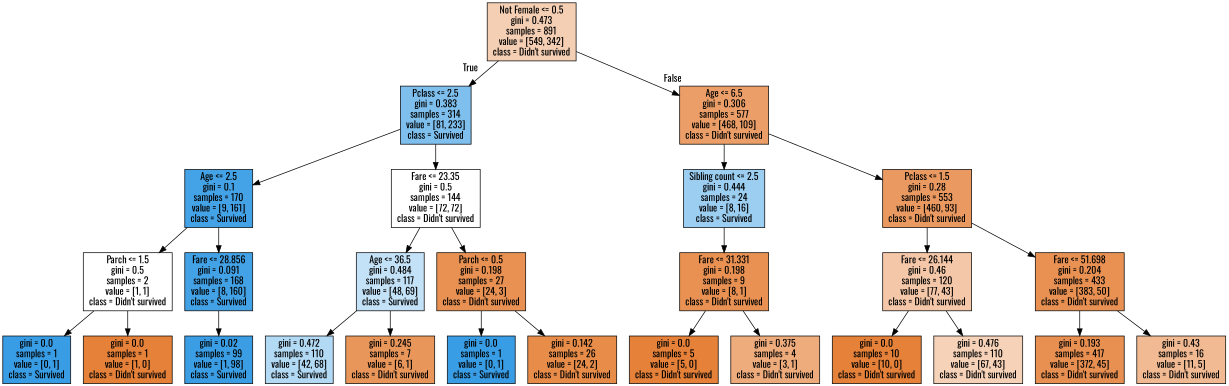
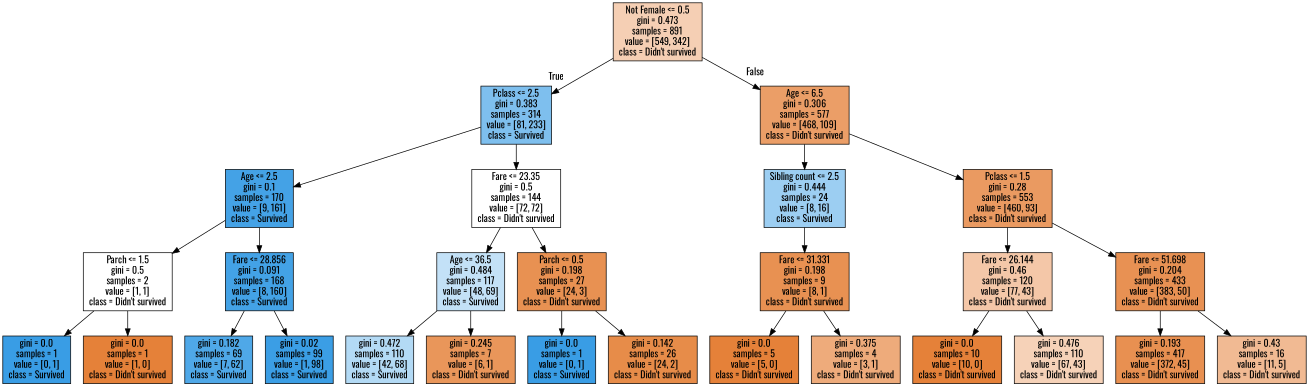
  digraph {
    fontname=Oswald
    node [color=black fillcolor="#e58139" fontname=Oswald shape=box style=filled]
    edge [fontname=Oswald]
    n1 [fillcolor="#f5cfb4" label="Not Female <= 0.5\ngini = 0.473\nsamples = 891\nvalue = [549, 342]\nclass = Didn't survived"]
    n2 [fillcolor="#7ebfee" label="Pclass <= 2.5\ngini = 0.383\nsamples = 314\nvalue = [81, 233]\nclass = Survived"]
    n3 [fillcolor="#eb9e67" label="Age <= 6.5\ngini = 0.306\nsamples = 577\nvalue = [468, 109]\nclass = Didn't survived"]
    n4 [fillcolor="#44a2e6" label="Age <= 2.5\ngini = 0.1\nsamples = 170\nvalue = [9, 161]\nclass = Survived"]
    n5 [fillcolor="#ffffff" label="Fare <= 23.35\ngini = 0.5\nsamples = 144\nvalue = [72, 72]\nclass = Didn't survived"]
    n6 [fillcolor="#9ccef2" label="Sibling count <= 2.5\ngini = 0.444\nsamples = 24\nvalue = [8, 16]\nclass = Survived"]
    n7 [fillcolor="#ea9a61" label="Pclass <= 1.5\ngini = 0.28\nsamples = 553\nvalue = [460, 93]\nclass = Didn't survived"]
    n8 [fillcolor="#ffffff" label="Parch <= 1.5\ngini = 0.5\nsamples = 2\nvalue = [1, 1]\nclass = Didn't survived"]
    n9 [fillcolor="#43a2e6" label="Fare <= 28.856\ngini = 0.091\nsamples = 168\nvalue = [8, 160]\nclass = Survived"]
    n10 [fillcolor="#c3e1f7" label="Age <= 36.5\ngini = 0.484\nsamples = 117\nvalue = [48, 69]\nclass = Survived"]
    n11 [fillcolor="#e89152" label="Parch <= 0.5\ngini = 0.198\nsamples = 27\nvalue = [24, 3]\nclass = Didn't survived"]
    n12 [fillcolor="#399de5" label="gini = 0.0\nsamples = 1\nvalue = [0, 1]\nclass = Survived"]
    n13 [label="gini = 0.0\nsamples = 1\nvalue = [1, 0]\nclass = Didn't survived"]
+   n14 [fillcolor="#4fa8e8" label="gini = 0.182\nsamples = 69\nvalue = [7, 62]\nclass = Survived"]
    n15 [fillcolor="#3b9ee5" label="gini = 0.02\nsamples = 99\nvalue = [1, 98]\nclass = Survived"]
    n16 [fillcolor="#b3daf5" label="gini = 0.472\nsamples = 110\nvalue = [42, 68]\nclass = Survived"]
    n17 [fillcolor="#e9965a" label="gini = 0.245\nsamples = 7\nvalue = [6, 1]\nclass = Didn't survived"]
    n18 [fillcolor="#399de5" label="gini = 0.0\nsamples = 1\nvalue = [0, 1]\nclass = Survived"]
    n19 [fillcolor="#e78c49" label="gini = 0.142\nsamples = 26\nvalue = [24, 2]\nclass = Didn't survived"]
    n20 [fillcolor="#e89152" label="Fare <= 31.331\ngini = 0.198\nsamples = 9\nvalue = [8, 1]\nclass = Didn't survived"]
    n21 [fillcolor="#f4c7a8" label="Fare <= 26.144\ngini = 0.46\nsamples = 120\nvalue = [77, 43]\nclass = Didn't survived"]
    n22 [fillcolor="#e89153" label="Fare <= 51.698\ngini = 0.204\nsamples = 433\nvalue = [383, 50]\nclass = Didn't survived"]
    n23 [label="gini = 0.0\nsamples = 5\nvalue = [5, 0]\nclass = Didn't survived"]
    n24 [fillcolor="#eeab7b" label="gini = 0.375\nsamples = 4\nvalue = [3, 1]\nclass = Didn't survived"]
    n25 [label="gini = 0.0\nsamples = 10\nvalue = [10, 0]\nclass = Didn't survived"]
    n26 [fillcolor="#f6d2b8" label="gini = 0.476\nsamples = 110\nvalue = [67, 43]\nclass = Didn't survived"]
    n27 [fillcolor="#e89051" label="gini = 0.193\nsamples = 417\nvalue = [372, 45]\nclass = Didn't survived"]
    n28 [fillcolor="#f1ba93" label="gini = 0.43\nsamples = 16\nvalue = [11, 5]\nclass = Didn't survived"]
    n1 -> n2 [headlabel=True labelangle=45 labeldistance=2.5]
    n1 -> n3 [headlabel=False labelangle=-45 labeldistance=2.5]
    n2 -> n4
    n2 -> n5
    n3 -> n6
    n3 -> n7
    n4 -> n8
    n4 -> n9
    n5 -> n10
    n5 -> n11
    n6 -> n20
    n7 -> n21
    n7 -> n22
    n8 -> n12
    n8 -> n13
+   n9 -> n14
    n9 -> n15
    n10 -> n16
    n10 -> n17
    n11 -> n18
    n11 -> n19
    n20 -> n23
    n20 -> n24
    n21 -> n25
    n21 -> n26
    n22 -> n27
    n22 -> n28
  }
